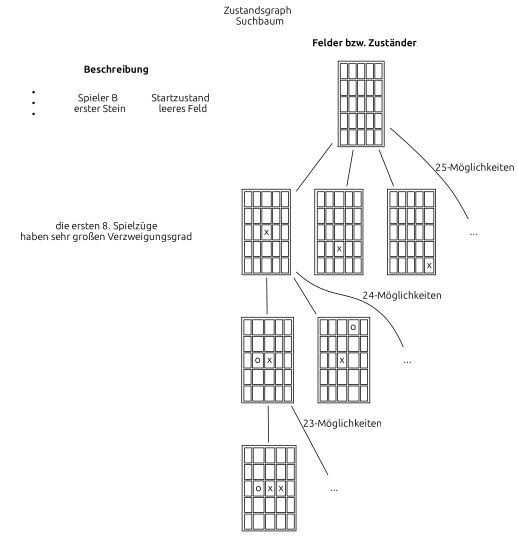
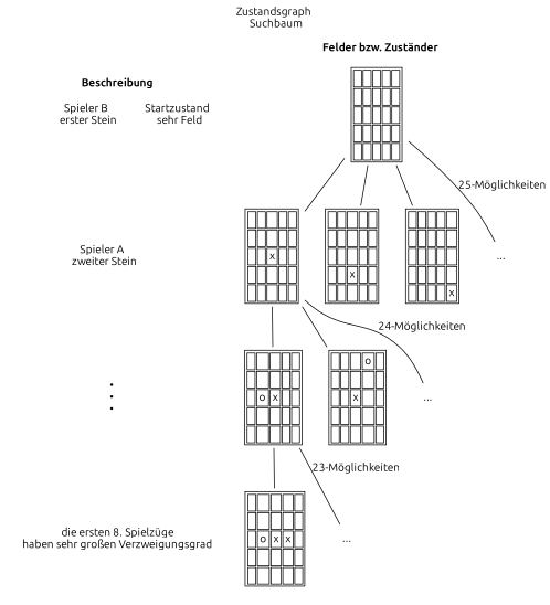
  graph {
    fontname=Ubuntu
    label="Zustandsgraph \n Suchbaum"
    labelloc=t
    penwidth=0
    rankdir=TB
    node [fontname=Ubuntu shape=none]
    edge [fontname=Ubuntu]
-   n1 [label="Startzustand \n leeres Feld"]
+   n1 [label="Startzustand \n sehr Feld"]
    n2 [label="Spieler B \n erster Stein"]
+   n3 [label="Spieler A \n zweiter Stein"]
    n4 [label="•\n•\n•"]
    n5 [label="die ersten 8. Spielzüge\nhaben sehr großen Verzweigungsgrad"]
    n6 [label=<<TABLE>     <tr>         <td> </td>         <td> </td>         <td> </td>         <td> </td>         <td> </td>       </tr>       <tr>         <td> </td>         <td> </td>         <td> </td>         <td> </td>         <td> </td>       </tr>       <tr>         <td> </td>         <td> </td>         <td> </td>         <td> </td>         <td> </td>       </tr>       <tr>         <td> </td>         <td> </td>         <td> </td>         <td> </td>         <td> </td>       </tr>       <tr>         <td> </td>         <td> </td>         <td> </td>         <td> </td>         <td> </td>       </tr>   </TABLE>>]
    n7 [label=<<TABLE>     <tr>         <td> </td>         <td> </td>         <td> </td>         <td> </td>         <td> </td>       </tr>       <tr>         <td> </td>         <td> </td>         <td> </td>         <td> </td>         <td> </td>       </tr>       <tr>         <td> </td>         <td> </td>         <td>x</td>         <td> </td>         <td> </td>       </tr>       <tr>         <td> </td>         <td> </td>         <td> </td>         <td> </td>         <td> </td>       </tr>       <tr>         <td> </td>         <td> </td>         <td> </td>         <td> </td>         <td> </td>       </tr>   </TABLE>>]
    n8 [label=<<TABLE>     <tr>         <td> </td>         <td> </td>         <td> </td>         <td> </td>         <td> </td>       </tr>       <tr>         <td> </td>         <td> </td>         <td> </td>         <td> </td>         <td> </td>       </tr>       <tr>         <td> </td>         <td> </td>         <td> </td>         <td> </td>         <td> </td>       </tr>       <tr>         <td> </td>         <td> </td>         <td>x</td>         <td> </td>         <td> </td>       </tr>       <tr>         <td> </td>         <td> </td>         <td> </td>         <td> </td>         <td> </td>       </tr>   </TABLE>>]
    n9 [label=<<TABLE>     <tr>         <td> </td>         <td> </td>         <td> </td>         <td> </td>         <td> </td>       </tr>       <tr>         <td> </td>         <td> </td>         <td> </td>         <td> </td>         <td> </td>       </tr>       <tr>         <td> </td>         <td> </td>         <td> </td>         <td> </td>         <td> </td>       </tr>       <tr>         <td> </td>         <td> </td>         <td> </td>         <td> </td>         <td> </td>       </tr>       <tr>         <td> </td>         <td> </td>         <td> </td>         <td> </td>         <td>x</td>       </tr>   </TABLE>>]
    n10 [label="..."]
    n11 [label=<<TABLE>     <tr>         <td> </td>         <td> </td>         <td> </td>         <td> </td>         <td> </td>       </tr>       <tr>         <td> </td>         <td> </td>         <td> </td>         <td> </td>         <td> </td>       </tr>       <tr>         <td> </td>         <td>o</td>         <td>x</td>         <td> </td>         <td> </td>       </tr>       <tr>         <td> </td>         <td> </td>         <td> </td>         <td> </td>         <td> </td>       </tr>       <tr>         <td> </td>         <td> </td>         <td> </td>         <td> </td>         <td> </td>       </tr>   </TABLE>>]
    n12 [label=<<TABLE>     <tr>         <td> </td>         <td> </td>         <td> </td>         <td>o</td>         <td> </td>       </tr>       <tr>         <td> </td>         <td> </td>         <td> </td>         <td> </td>         <td> </td>       </tr>       <tr>         <td> </td>         <td> </td>         <td>x</td>         <td> </td>         <td> </td>       </tr>       <tr>         <td> </td>         <td> </td>         <td> </td>         <td> </td>         <td> </td>       </tr>       <tr>         <td> </td>         <td> </td>         <td> </td>         <td> </td>         <td> </td>       </tr>   </TABLE>>]
    n13 [label="..."]
    n14 [label=<<TABLE>     <tr>         <td> </td>         <td> </td>         <td> </td>         <td> </td>         <td> </td>       </tr>       <tr>         <td> </td>         <td> </td>         <td> </td>         <td> </td>         <td> </td>       </tr>       <tr>         <td> </td>         <td>o</td>         <td>x</td>         <td>x</td>         <td> </td>       </tr>       <tr>         <td> </td>         <td> </td>         <td> </td>         <td> </td>         <td> </td>       </tr>       <tr>         <td> </td>         <td> </td>         <td> </td>         <td> </td>         <td> </td>       </tr>   </TABLE>>]
    n15 [label="..."]
    subgraph sub_1 {
      cluster=true
      label=<<b>Beschreibung</b>>
      n1
      n2
+     n3
      n4
      n5
    }
    subgraph sub_2 {
      cluster=true
      label=<<b>Felder bzw. Zuständer</b>>
      n6
      n7
      n8
      n9
      n10
      n11
      n12
      n13
      n14
      n15
    }
+   n2 -- n3 [style=invis]
+   n3 -- n4 [style=invis]
    n4 -- n5 [style=invis]
    n6 -- n7
    n6 -- n8
    n6 -- n9
    n6 -- n10 [label="25-Möglichkeiten"]
    n7 -- n11
    n7 -- n12
    n7 -- n13 [label="24-Möglichkeiten"]
    n11 -- n14
    n11 -- n15 [label="23-Möglichkeiten"]
  }
